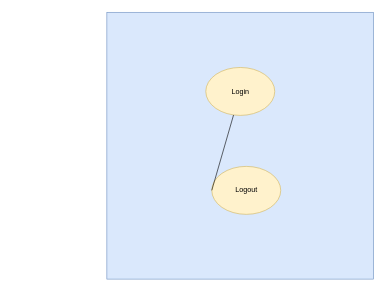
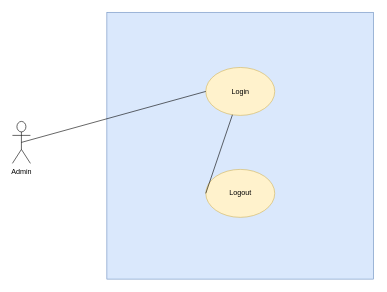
  <mxCell id="0" />
  <mxCell id="1" parent="0" />
+ <mxCell id="2" value="Admin" style="shape=umlActor;verticalLabelPosition=bottom;verticalAlign=top;html=1;outlineConnect=0;" parent="1" vertex="1"><mxGeometry x="20" y="202" width="30" height="70" as="geometry" /></mxCell>
  <mxCell id="3" value="" style="whiteSpace=wrap;html=1;aspect=fixed;fillColor=#dae8fc;strokeColor=#6c8ebf;" parent="1" vertex="1"><mxGeometry x="177.5" y="20" width="445" height="445" as="geometry" /></mxCell>
  <mxCell id="4" value="Login" style="ellipse;whiteSpace=wrap;html=1;fillColor=#fff2cc;strokeColor=#d6b656;" parent="1" vertex="1"><mxGeometry x="342.5" y="112" width="115" height="80" as="geometry" /></mxCell>
- <mxCell id="5" value="Logout" style="ellipse;whiteSpace=wrap;html=1;fillColor=#fff2cc;strokeColor=#d6b656;" vertex="1" parent="1"><mxGeometry x="352.5" y="277" width="115" height="80" as="geometry" /></mxCell>
+ <mxCell id="5" value="Logout" style="ellipse;whiteSpace=wrap;html=1;fillColor=#fff2cc;strokeColor=#d6b656;" vertex="1" parent="1"><mxGeometry x="342.5" y="282" width="115" height="80" as="geometry" /></mxCell>
+ <mxCell id="6" value="" style="endArrow=none;html=1;rounded=0;entryX=0.5;entryY=0.5;entryDx=0;entryDy=0;entryPerimeter=0;exitX=0;exitY=0.5;exitDx=0;exitDy=0;" edge="1" parent="1" source="4" target="2"><mxGeometry width="50" height="50" relative="1" as="geometry"><mxPoint x="300" y="252" as="sourcePoint" /><mxPoint x="350" y="202" as="targetPoint" /></mxGeometry></mxCell>
  <mxCell id="7" value="" style="endArrow=none;html=1;rounded=0;exitX=0;exitY=0.5;exitDx=0;exitDy=0;" edge="1" parent="1" source="5" target="4"><mxGeometry width="50" height="50" relative="1" as="geometry"><mxPoint x="352.5" y="162" as="sourcePoint" /><mxPoint x="45" y="247" as="targetPoint" /></mxGeometry></mxCell>
